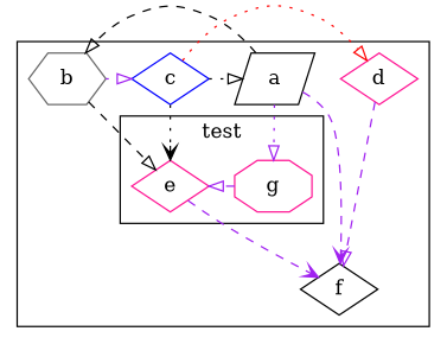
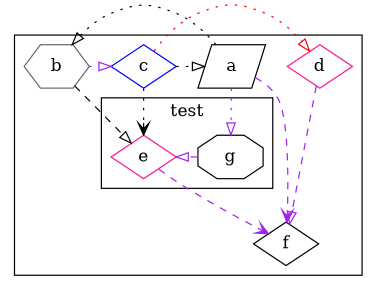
  digraph {
    node [color=deeppink shape=diamond]
    edge [arrowhead=onormal color=purple style=dashed]
    c [color=blue]
    d
    a [color=black shape=parallelogram]
    b [color=gray40 shape=hexagon]
    e
-   g [shape=octagon]
+   g [color=black shape=octagon]
    f [color=black]
    subgraph cluster_1 {
      f
      subgraph sub_2 {
        rank=same
        c
        d
        a
        b
      }
      subgraph cluster_3 {
        label=test
        subgraph sub_4 {
          label=test
          rank=same
          e
          g
        }
      }
    }
    c -> d [color=red style=dotted]
    c -> a [color=black style=dotted]
    c -> e [arrowhead=vee color=black style=dotted]
    d -> f
-   a -> b [color=black]
+   a -> b [color=black style=dotted]
    a -> g [style=dotted]
    a -> f [arrowhead=vee]
    b -> c [style=dotted]
    b -> e [color=black]
    e -> f [arrowhead=vee]
    g -> e
  }
